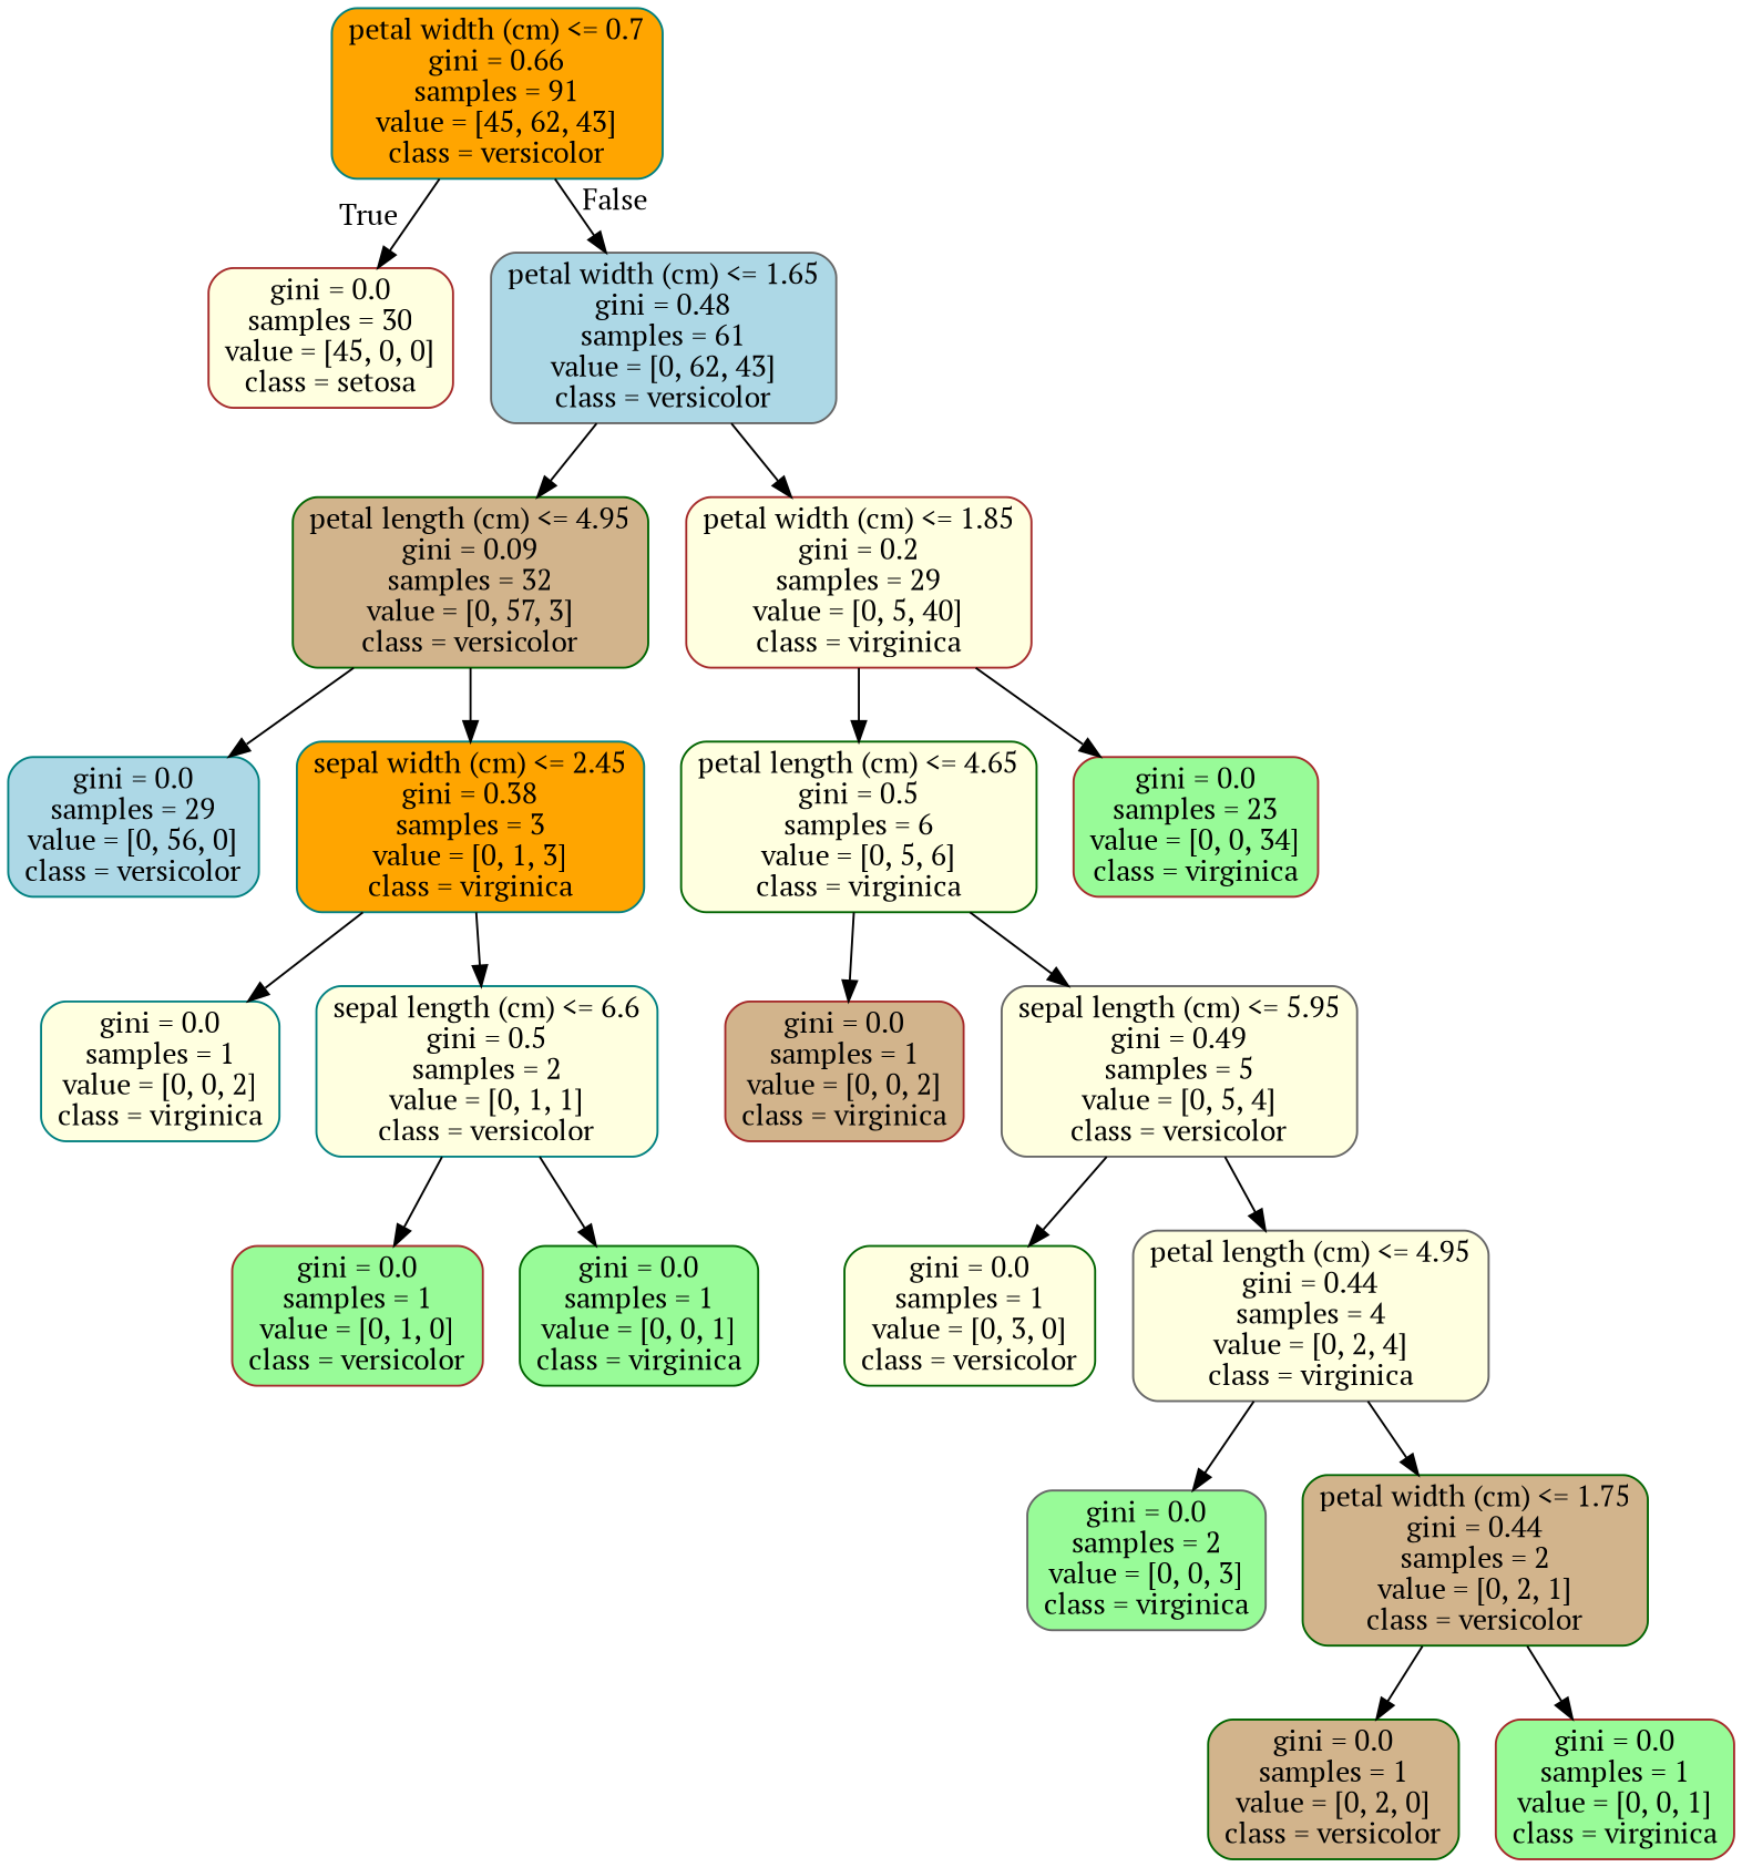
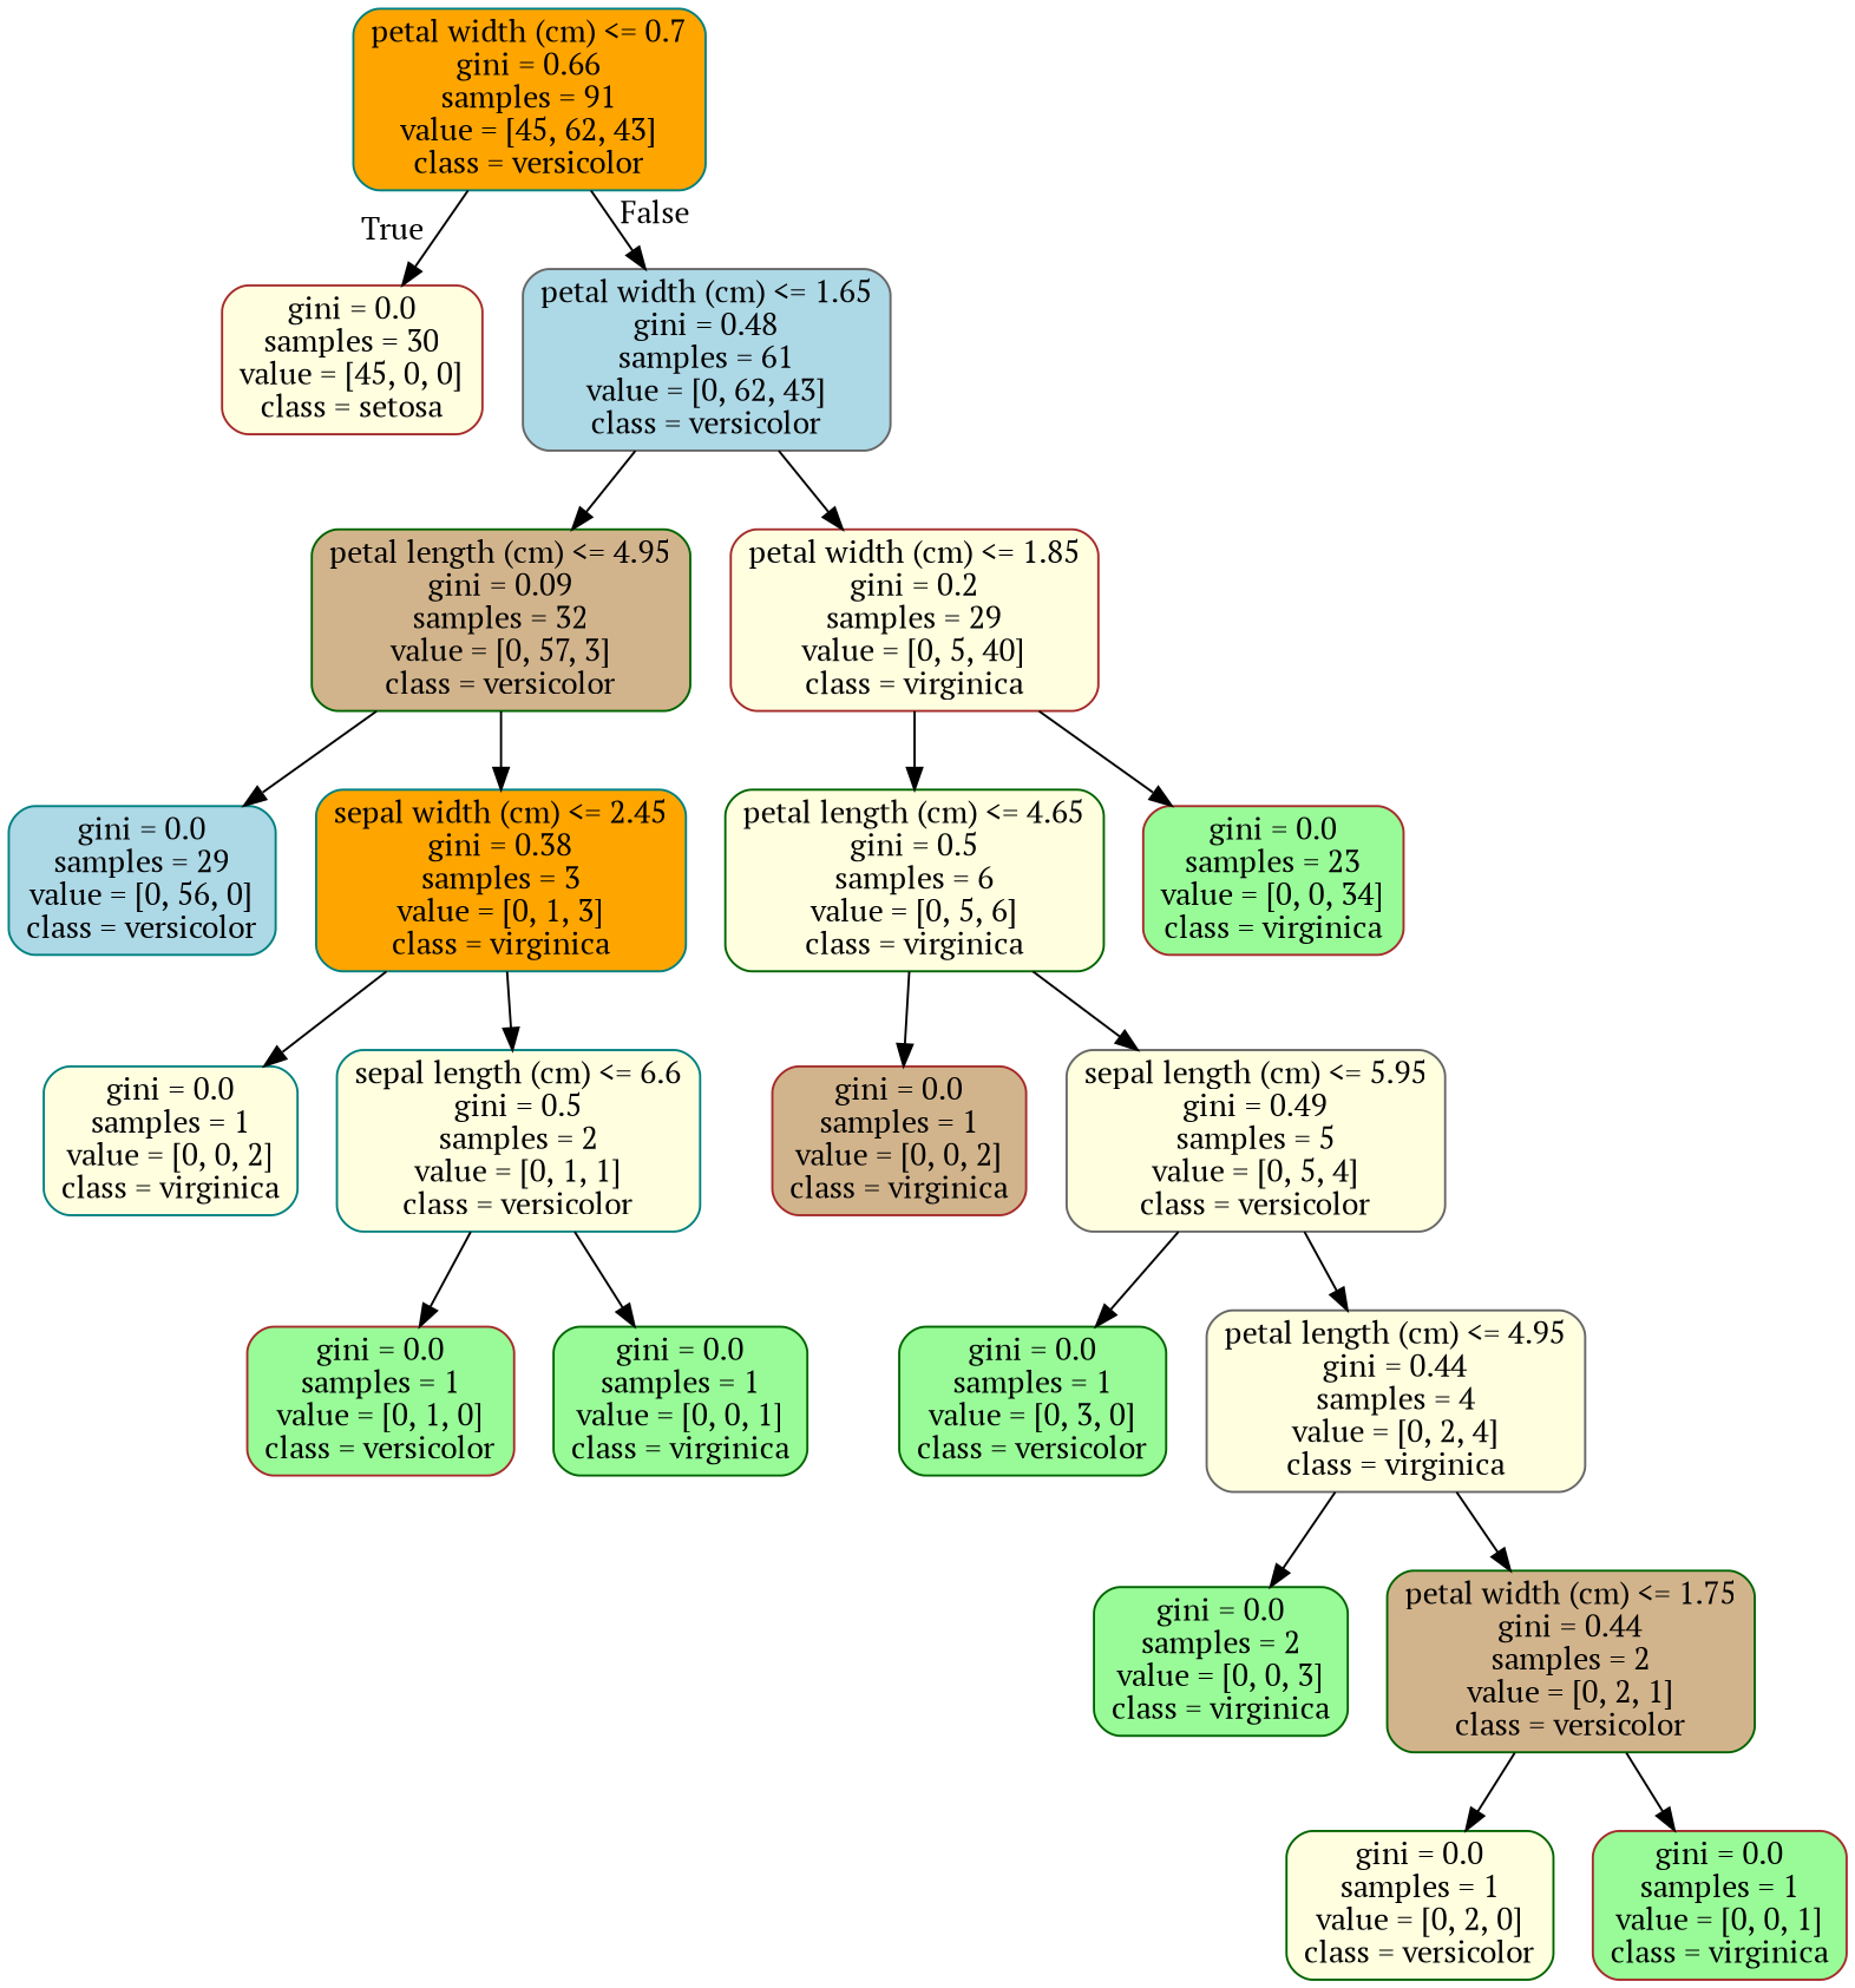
  digraph {
    fontname="PT Serif"
    node [color=brown fillcolor=lightyellow fontname="PT Serif" shape=box style="filled, rounded"]
    edge [fontname="PT Serif"]
    n1 [color=teal fillcolor=orange label="petal width (cm) <= 0.7\ngini = 0.66\nsamples = 91\nvalue = [45, 62, 43]\nclass = versicolor"]
    n2 [label="gini = 0.0\nsamples = 30\nvalue = [45, 0, 0]\nclass = setosa"]
    n3 [color=gray40 fillcolor=lightblue label="petal width (cm) <= 1.65\ngini = 0.48\nsamples = 61\nvalue = [0, 62, 43]\nclass = versicolor"]
    n4 [color=darkgreen fillcolor=tan label="petal length (cm) <= 4.95\ngini = 0.09\nsamples = 32\nvalue = [0, 57, 3]\nclass = versicolor"]
    n5 [label="petal width (cm) <= 1.85\ngini = 0.2\nsamples = 29\nvalue = [0, 5, 40]\nclass = virginica"]
    n6 [color=teal fillcolor=lightblue label="gini = 0.0\nsamples = 29\nvalue = [0, 56, 0]\nclass = versicolor"]
    n7 [color=teal fillcolor=orange label="sepal width (cm) <= 2.45\ngini = 0.38\nsamples = 3\nvalue = [0, 1, 3]\nclass = virginica"]
    n8 [color=darkgreen label="petal length (cm) <= 4.65\ngini = 0.5\nsamples = 6\nvalue = [0, 5, 6]\nclass = virginica"]
    n9 [fillcolor=palegreen label="gini = 0.0\nsamples = 23\nvalue = [0, 0, 34]\nclass = virginica"]
    n10 [color=teal label="gini = 0.0\nsamples = 1\nvalue = [0, 0, 2]\nclass = virginica"]
    n11 [color=teal label="sepal length (cm) <= 6.6\ngini = 0.5\nsamples = 2\nvalue = [0, 1, 1]\nclass = versicolor"]
    n12 [fillcolor=palegreen label="gini = 0.0\nsamples = 1\nvalue = [0, 1, 0]\nclass = versicolor"]
    n13 [color=darkgreen fillcolor=palegreen label="gini = 0.0\nsamples = 1\nvalue = [0, 0, 1]\nclass = virginica"]
    n14 [fillcolor=tan label="gini = 0.0\nsamples = 1\nvalue = [0, 0, 2]\nclass = virginica"]
    n15 [color=gray40 label="sepal length (cm) <= 5.95\ngini = 0.49\nsamples = 5\nvalue = [0, 5, 4]\nclass = versicolor"]
-   n16 [color=darkgreen label="gini = 0.0\nsamples = 1\nvalue = [0, 3, 0]\nclass = versicolor"]
+   n16 [color=darkgreen fillcolor=palegreen label="gini = 0.0\nsamples = 1\nvalue = [0, 3, 0]\nclass = versicolor"]
    n17 [color=gray40 label="petal length (cm) <= 4.95\ngini = 0.44\nsamples = 4\nvalue = [0, 2, 4]\nclass = virginica"]
-   n18 [color=gray40 fillcolor=palegreen label="gini = 0.0\nsamples = 2\nvalue = [0, 0, 3]\nclass = virginica"]
+   n18 [color=darkgreen fillcolor=palegreen label="gini = 0.0\nsamples = 2\nvalue = [0, 0, 3]\nclass = virginica"]
    n19 [color=darkgreen fillcolor=tan label="petal width (cm) <= 1.75\ngini = 0.44\nsamples = 2\nvalue = [0, 2, 1]\nclass = versicolor"]
-   n20 [color=darkgreen fillcolor=tan label="gini = 0.0\nsamples = 1\nvalue = [0, 2, 0]\nclass = versicolor"]
+   n20 [color=darkgreen label="gini = 0.0\nsamples = 1\nvalue = [0, 2, 0]\nclass = versicolor"]
    n21 [fillcolor=palegreen label="gini = 0.0\nsamples = 1\nvalue = [0, 0, 1]\nclass = virginica"]
    n1 -> n2 [headlabel=True labelangle=45 labeldistance=2.5]
    n1 -> n3 [headlabel=False labelangle=-45 labeldistance=2.5]
    n3 -> n4
    n3 -> n5
    n4 -> n6
    n4 -> n7
    n5 -> n8
    n5 -> n9
    n7 -> n10
    n7 -> n11
    n8 -> n14
    n8 -> n15
    n11 -> n12
    n11 -> n13
    n15 -> n16
    n15 -> n17
    n17 -> n18
    n17 -> n19
    n19 -> n20
    n19 -> n21
  }
